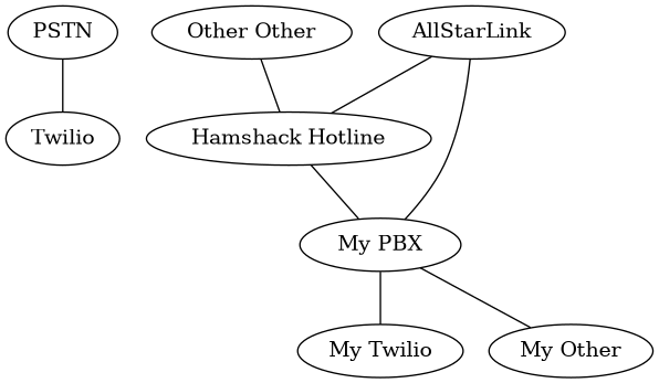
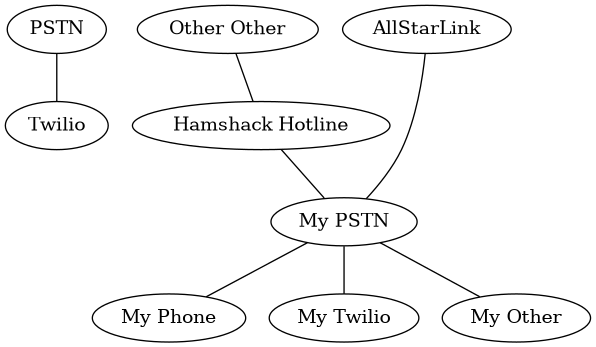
  graph {
    n1 [label=PSTN]
    n2 [label=Twilio]
-   n3 [label="My PBX"]
+   n3 [label="My PSTN"]
+   n4 [label="My Phone"]
    n5 [label="My Twilio"]
    n6 [label="My Other"]
    n7 [label="Other Other"]
    n8 [label="Hamshack Hotline"]
    n9 [label=AllStarLink]
    n1 -- n2
+   n3 -- n4
    n3 -- n5
    n3 -- n6
    n7 -- n8
    n8 -- n3
    n9 -- n3
-   n9 -- n8
  }
